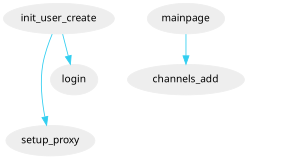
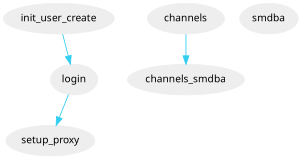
  digraph {
    node [color="#EEEEEE" fillcolor="#EEEEEE" fontname=Verdana fontsize=12 style=filled]
    edge [color="#31CEF0"]
    init_user_create
    setup_proxy
    login
-   mainpage
-   channels_add
-   init_user_create -> setup_proxy
+   mainpage [label=channels]
+   channels_add [label=channels_smdba]
+   smdba
+   login -> setup_proxy
    init_user_create -> login
    mainpage -> channels_add
  }
